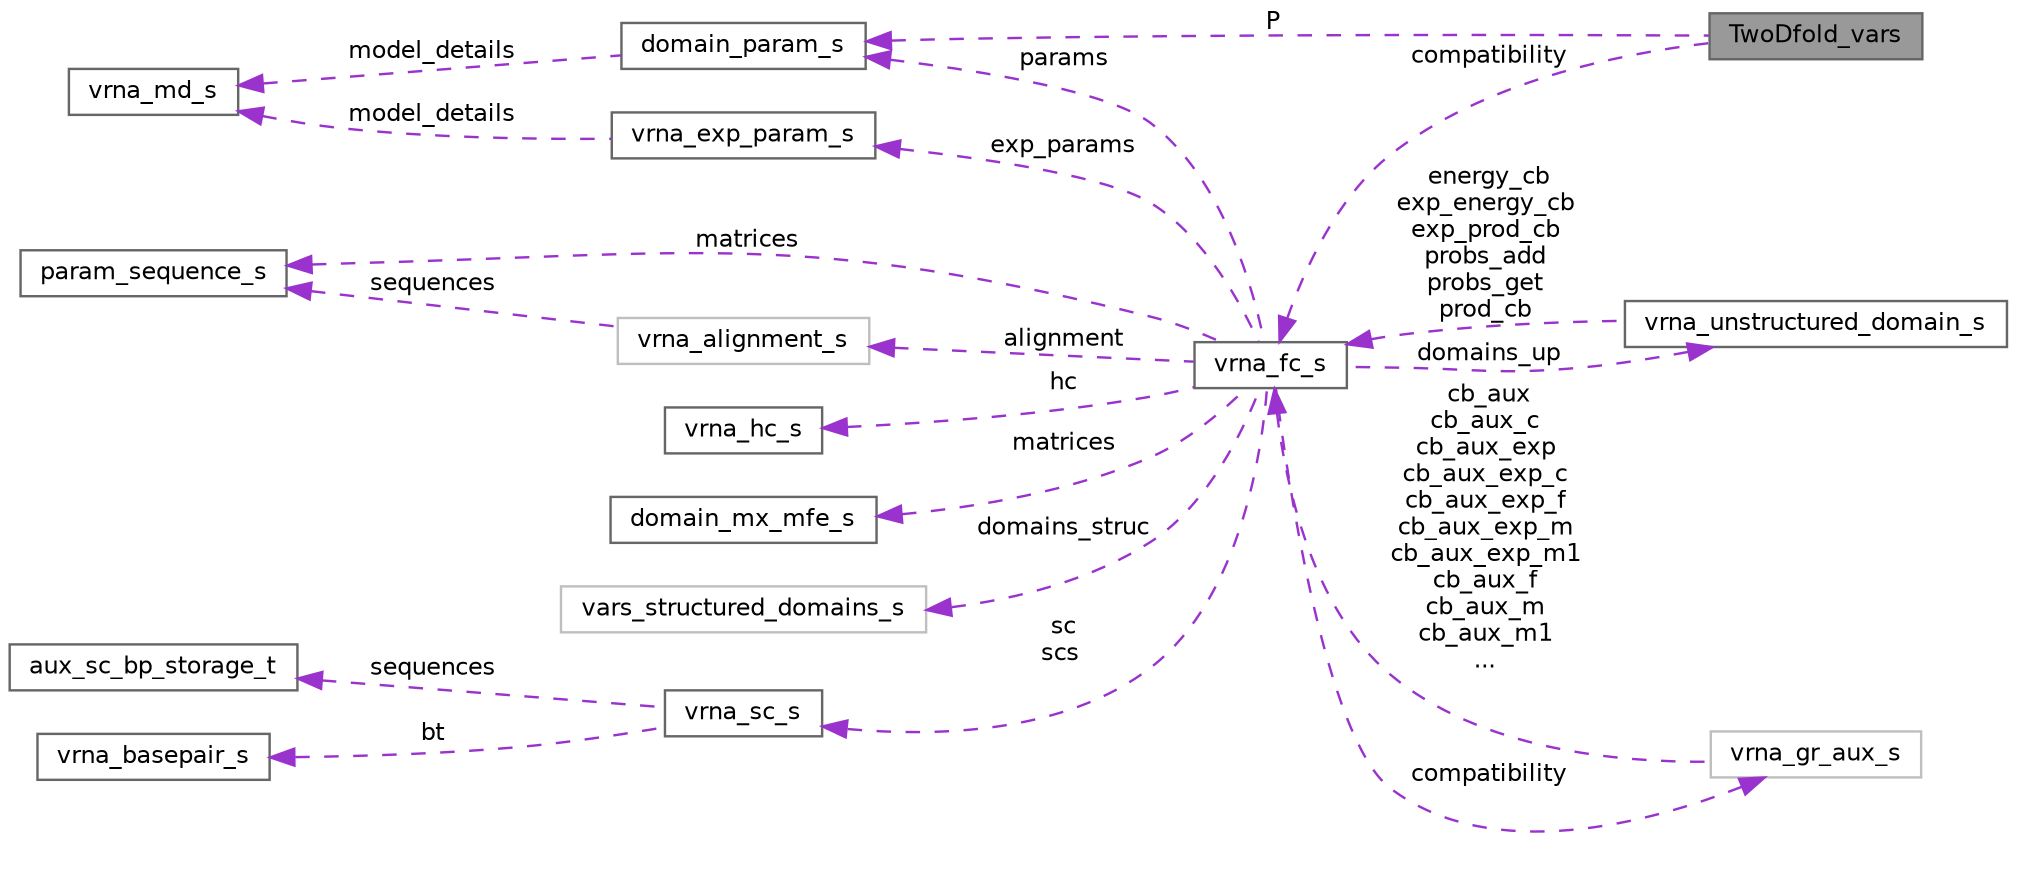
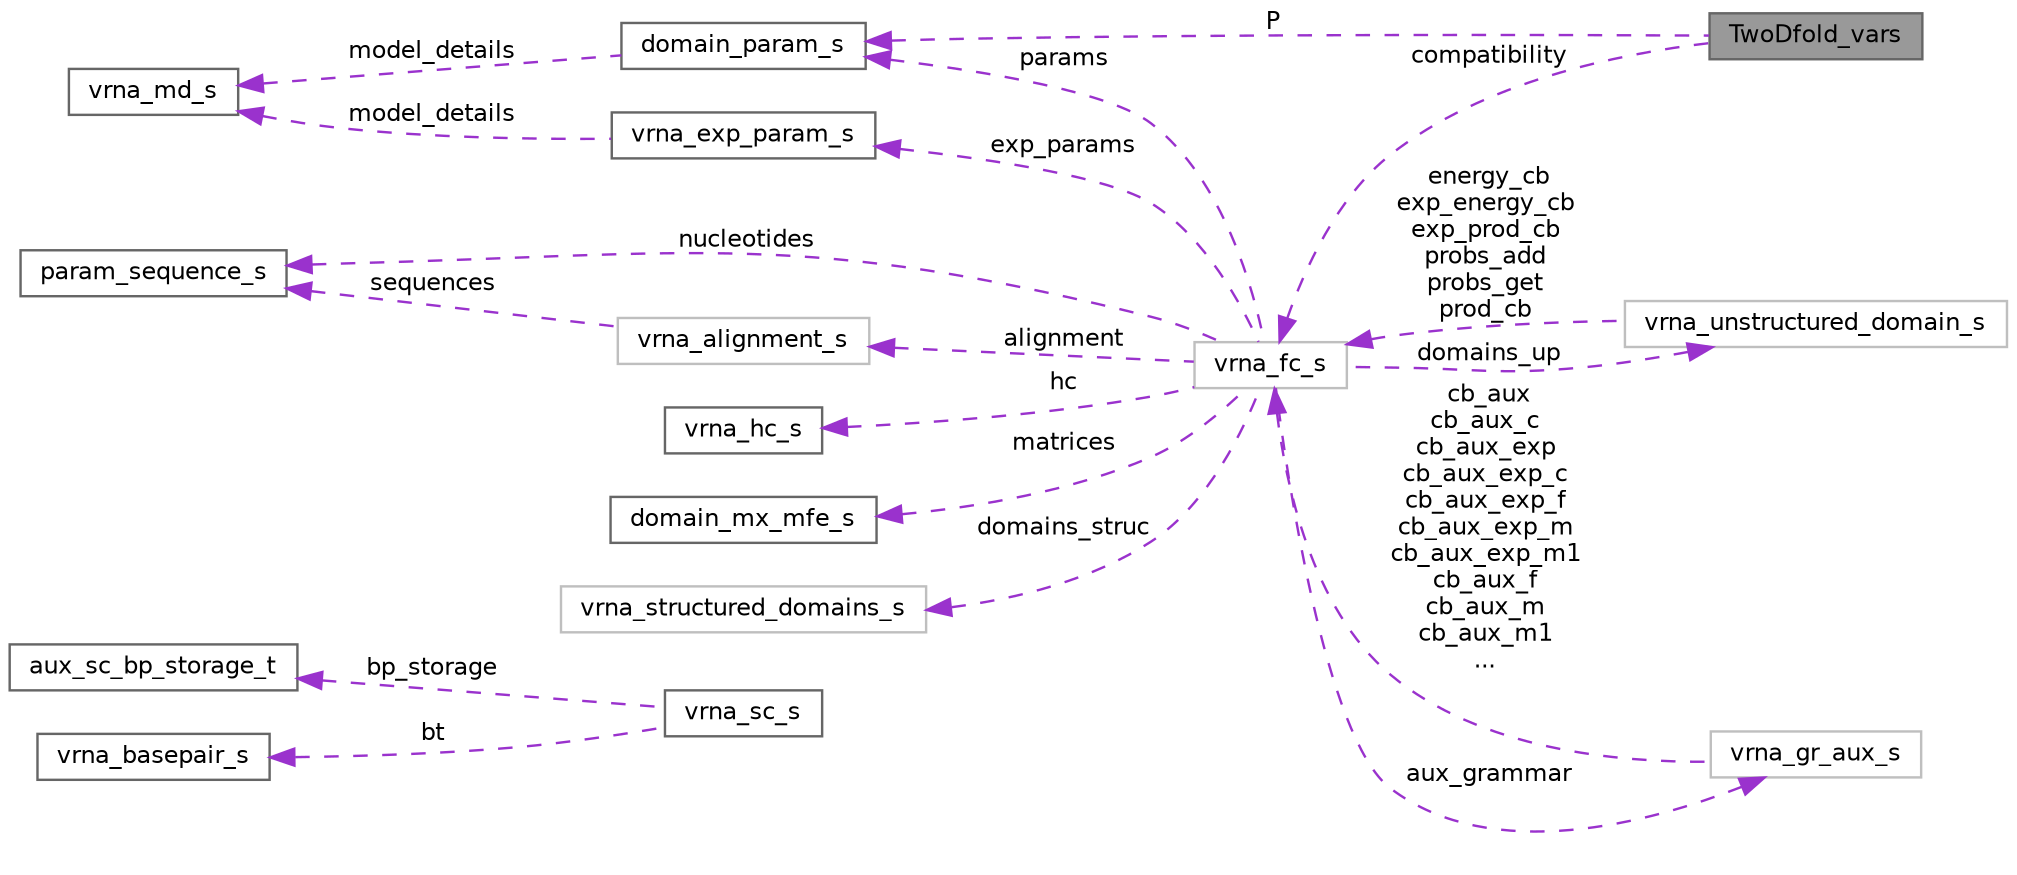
  digraph {
    rankdir=LR
    node [color=gray40 fillcolor=white fontname=Helvetica fontsize=10 shape=box style=filled]
    edge [color=darkorchid3 dir=back fontname=Helvetica fontsize=10 labelfontname=Helvetica labelfontsize=10 style=dashed]
    n1 [fillcolor=grey60 fontcolor=black height=0.2 label=TwoDfold_vars width=0.4]
    n2 [height=0.2 label=domain_param_s width=0.4]
-   n3 [height=0.2 label=vrna_fc_s width=0.4]
-   n4 [height=0.2 label=vrna_unstructured_domain_s width=0.4]
+   n3 [color=grey75 height=0.2 label=vrna_fc_s width=0.4]
+   n4 [color=grey75 height=0.2 label=vrna_unstructured_domain_s width=0.4]
    n5 [color=grey75 height=0.2 label=vrna_gr_aux_s width=0.4]
    n6 [height=0.2 label=vrna_md_s width=0.4]
    n7 [height=0.2 label=vrna_exp_param_s width=0.4]
    n8 [height=0.2 label=param_sequence_s width=0.4]
    n9 [color=grey75 height=0.2 label=vrna_alignment_s width=0.4]
    n10 [height=0.2 label=vrna_hc_s width=0.4]
    n11 [height=0.2 label=domain_mx_mfe_s width=0.4]
-   n12 [color=grey75 height=0.2 label=vars_structured_domains_s width=0.4]
+   n12 [color=grey75 height=0.2 label=vrna_structured_domains_s width=0.4]
    n13 [height=0.2 label=vrna_sc_s width=0.4]
    n14 [height=0.2 label=aux_sc_bp_storage_t width=0.4]
    n15 [height=0.2 label=vrna_basepair_s width=0.4]
    n2 -> n1 [label=" P"]
    n2 -> n3 [label=" params"]
    n3 -> n1 [label=" compatibility"]
    n3 -> n4 [label=" energy_cb\nexp_energy_cb\nexp_prod_cb\nprobs_add\nprobs_get\nprod_cb"]
    n3 -> n5 [label=" cb_aux\ncb_aux_c\ncb_aux_exp\ncb_aux_exp_c\ncb_aux_exp_f\ncb_aux_exp_m\ncb_aux_exp_m1\ncb_aux_f\ncb_aux_m\ncb_aux_m1\n..."]
    n4 -> n3 [label=" domains_up"]
-   n5 -> n3 [label=" compatibility"]
+   n5 -> n3 [label=" aux_grammar"]
    n6 -> n2 [label=" model_details"]
    n6 -> n7 [label=" model_details"]
    n7 -> n3 [label=" exp_params"]
-   n8 -> n3 [label=" matrices"]
+   n8 -> n3 [label=" nucleotides"]
    n8 -> n9 [label=" sequences"]
    n9 -> n3 [label=" alignment"]
    n10 -> n3 [label=" hc"]
    n11 -> n3 [label=" matrices"]
    n12 -> n3 [label=" domains_struc"]
-   n13 -> n3 [label=" sc\nscs"]
-   n14 -> n13 [label=" sequences"]
+   n14 -> n13 [label=" bp_storage"]
    n15 -> n13 [label=" bt"]
  }
